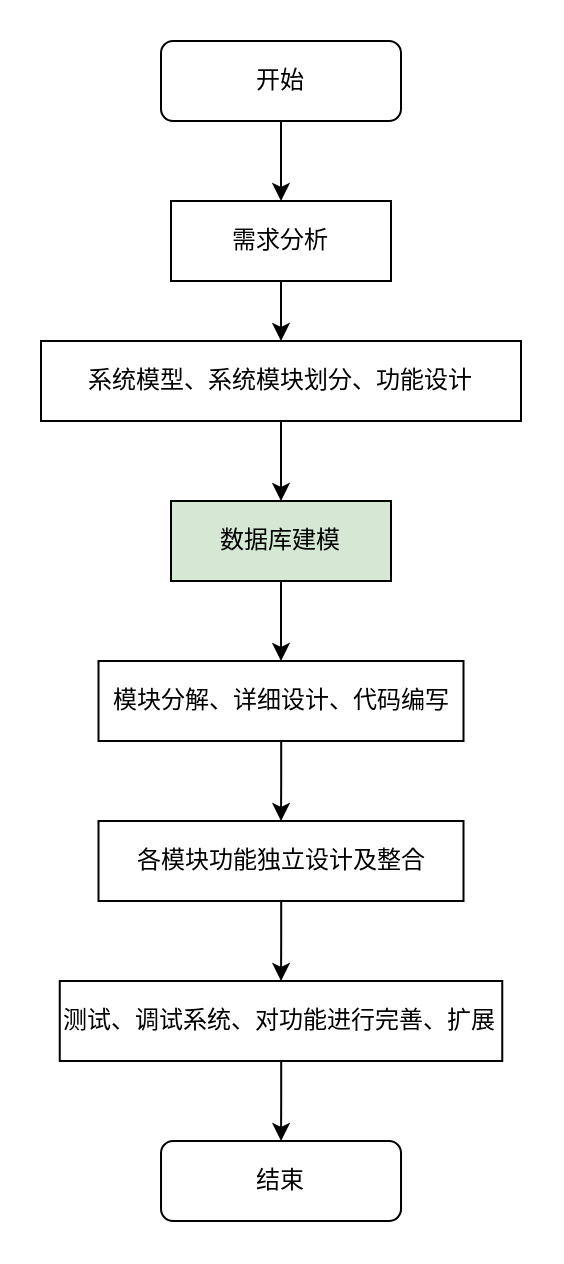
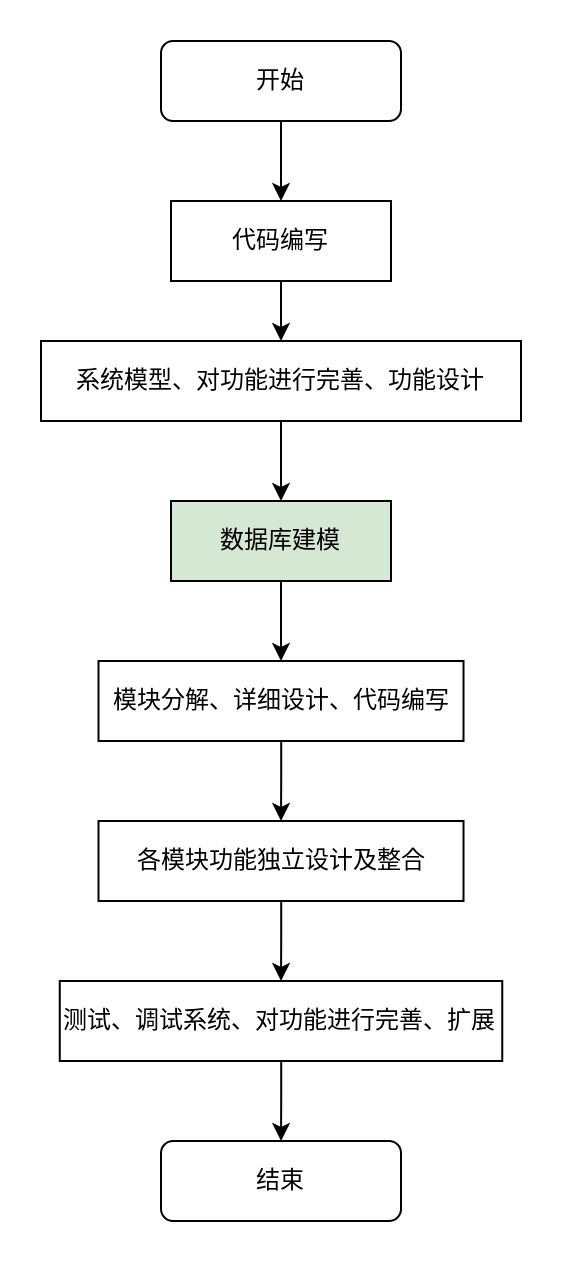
  <mxCell id="0" />
  <mxCell id="1" parent="0" />
  <mxCell id="2" style="edgeStyle=orthogonalEdgeStyle;rounded=0;orthogonalLoop=1;jettySize=auto;html=1;entryX=0.5;entryY=0;entryDx=0;entryDy=0;" edge="1" parent="1" source="3" target="5"><mxGeometry relative="1" as="geometry" /></mxCell>
  <mxCell id="3" value="开始" style="rounded=1;whiteSpace=wrap;html=1;" vertex="1" parent="1"><mxGeometry x="80" y="20" width="120" height="40" as="geometry" /></mxCell>
  <mxCell id="4" style="edgeStyle=orthogonalEdgeStyle;rounded=0;orthogonalLoop=1;jettySize=auto;html=1;" edge="1" parent="1" source="5" target="7"><mxGeometry relative="1" as="geometry" /></mxCell>
- <mxCell id="5" value="需求分析" style="rounded=0;whiteSpace=wrap;html=1;" vertex="1" parent="1"><mxGeometry x="85" y="100" width="110" height="40" as="geometry" /></mxCell>
+ <mxCell id="5" value="代码编写" style="rounded=0;whiteSpace=wrap;html=1;" vertex="1" parent="1"><mxGeometry x="85" y="100" width="110" height="40" as="geometry" /></mxCell>
  <mxCell id="6" style="edgeStyle=orthogonalEdgeStyle;rounded=0;orthogonalLoop=1;jettySize=auto;html=1;entryX=0.5;entryY=0;entryDx=0;entryDy=0;" edge="1" parent="1" source="7" target="9"><mxGeometry relative="1" as="geometry" /></mxCell>
- <mxCell id="7" value="系统模型、系统模块划分、功能设计" style="rounded=0;whiteSpace=wrap;html=1;" vertex="1" parent="1"><mxGeometry x="20" y="170" width="240" height="40" as="geometry" /></mxCell>
+ <mxCell id="7" value="系统模型、对功能进行完善、功能设计" style="rounded=0;whiteSpace=wrap;html=1;" vertex="1" parent="1"><mxGeometry x="20" y="170" width="240" height="40" as="geometry" /></mxCell>
  <mxCell id="8" style="edgeStyle=orthogonalEdgeStyle;rounded=0;orthogonalLoop=1;jettySize=auto;html=1;entryX=0.5;entryY=0;entryDx=0;entryDy=0;" edge="1" parent="1" source="9" target="11"><mxGeometry relative="1" as="geometry" /></mxCell>
  <mxCell id="9" value="数据库建模" style="rounded=0;whiteSpace=wrap;html=1;fillColor=#d5e8d4;" vertex="1" parent="1"><mxGeometry x="85" y="250" width="110" height="40" as="geometry" /></mxCell>
  <mxCell id="10" style="edgeStyle=orthogonalEdgeStyle;rounded=0;orthogonalLoop=1;jettySize=auto;html=1;entryX=0.5;entryY=0;entryDx=0;entryDy=0;" edge="1" parent="1" source="11" target="13"><mxGeometry relative="1" as="geometry" /></mxCell>
  <mxCell id="11" value="模块分解、详细设计、代码编写" style="rounded=0;whiteSpace=wrap;html=1;" vertex="1" parent="1"><mxGeometry x="48.75" y="330" width="182.5" height="40" as="geometry" /></mxCell>
  <mxCell id="12" style="edgeStyle=orthogonalEdgeStyle;rounded=0;orthogonalLoop=1;jettySize=auto;html=1;entryX=0.5;entryY=0;entryDx=0;entryDy=0;" edge="1" parent="1" source="13" target="15"><mxGeometry relative="1" as="geometry" /></mxCell>
  <mxCell id="13" value="各模块功能独立设计及整合" style="rounded=0;whiteSpace=wrap;html=1;" vertex="1" parent="1"><mxGeometry x="48.75" y="410" width="182.5" height="40" as="geometry" /></mxCell>
  <mxCell id="14" style="edgeStyle=orthogonalEdgeStyle;rounded=0;orthogonalLoop=1;jettySize=auto;html=1;entryX=0.5;entryY=0;entryDx=0;entryDy=0;" edge="1" parent="1" source="15" target="16"><mxGeometry relative="1" as="geometry" /></mxCell>
  <mxCell id="15" value="测试、调试系统、对功能进行完善、扩展" style="rounded=0;whiteSpace=wrap;html=1;" vertex="1" parent="1"><mxGeometry x="29.38" y="490" width="221.25" height="40" as="geometry" /></mxCell>
  <mxCell id="16" value="结束" style="rounded=1;whiteSpace=wrap;html=1;" vertex="1" parent="1"><mxGeometry x="80.01" y="570" width="120" height="40" as="geometry" /></mxCell>
